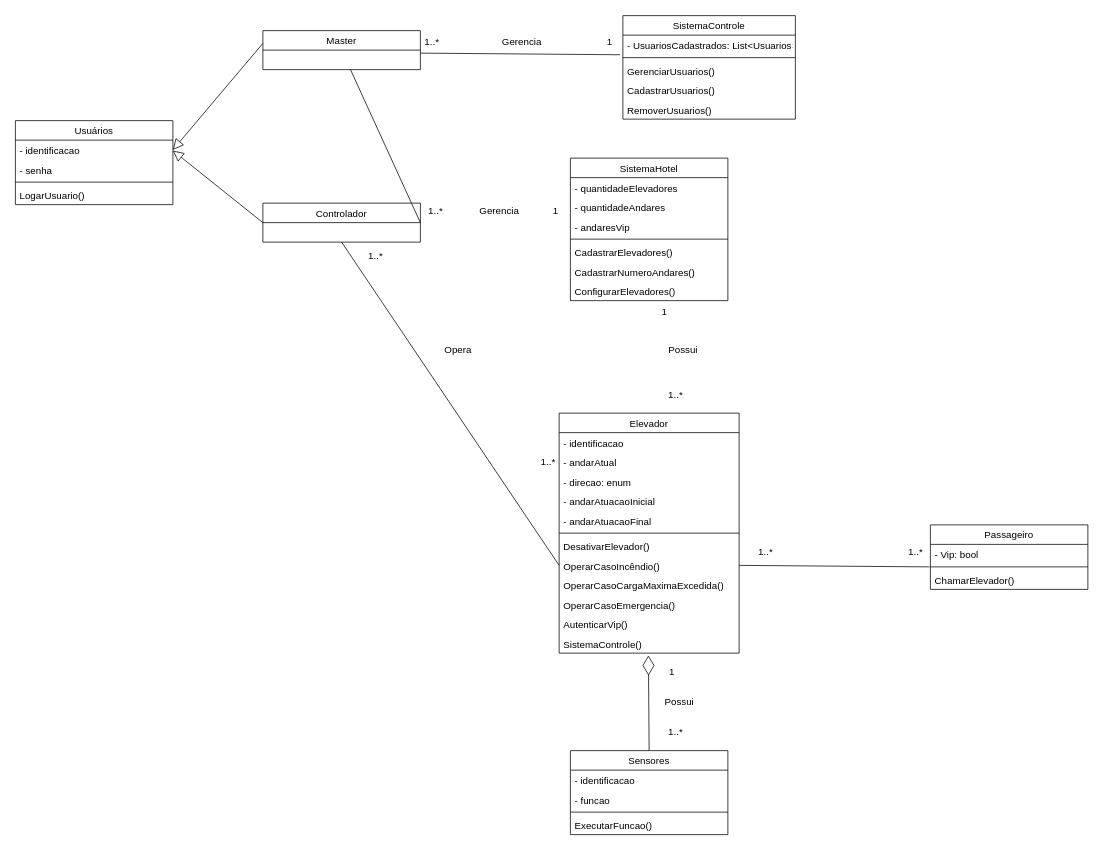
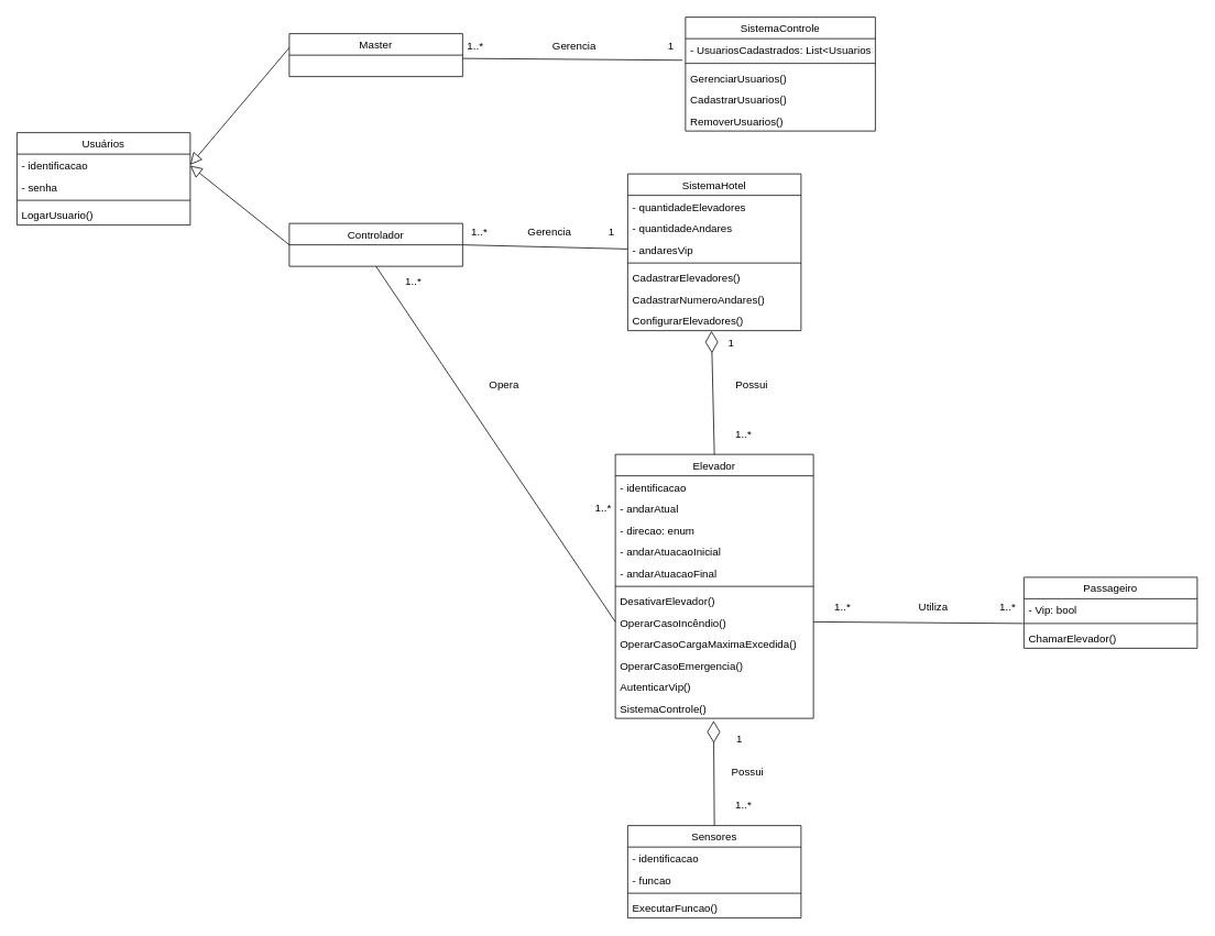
  <mxCell id="0" />
  <mxCell id="1" parent="0" />
  <mxCell id="2" value="Usuários" style="swimlane;fontStyle=0;childLayout=stackLayout;horizontal=1;startSize=26;fillColor=none;horizontalStack=0;resizeParent=1;resizeParentMax=0;resizeLast=0;collapsible=1;marginBottom=0;fontSize=13;" parent="1" vertex="1"><mxGeometry x="20" y="160" width="210" height="112" as="geometry" /></mxCell>
  <mxCell id="3" value="- identificacao" style="text;strokeColor=none;fillColor=none;align=left;verticalAlign=top;spacingLeft=4;spacingRight=4;overflow=hidden;rotatable=0;points=[[0,0.5],[1,0.5]];portConstraint=eastwest;fontSize=13;" parent="2" vertex="1"><mxGeometry y="26" width="210" height="26" as="geometry" /></mxCell>
  <mxCell id="4" value="- senha" style="text;strokeColor=none;fillColor=none;align=left;verticalAlign=top;spacingLeft=4;spacingRight=4;overflow=hidden;rotatable=0;points=[[0,0.5],[1,0.5]];portConstraint=eastwest;fontSize=13;" parent="2" vertex="1"><mxGeometry y="52" width="210" height="26" as="geometry" /></mxCell>
  <mxCell id="5" value="" style="line;strokeWidth=1;fillColor=none;align=left;verticalAlign=middle;spacingTop=-1;spacingLeft=3;spacingRight=3;rotatable=0;labelPosition=right;points=[];portConstraint=eastwest;strokeColor=inherit;fontSize=13;" parent="2" vertex="1"><mxGeometry y="78" width="210" height="8" as="geometry" /></mxCell>
  <mxCell id="6" value="LogarUsuario()" style="text;strokeColor=none;fillColor=none;align=left;verticalAlign=top;spacingLeft=4;spacingRight=4;overflow=hidden;rotatable=0;points=[[0,0.5],[1,0.5]];portConstraint=eastwest;fontSize=13;" parent="2" vertex="1"><mxGeometry y="86" width="210" height="26" as="geometry" /></mxCell>
  <mxCell id="7" value="Elevador" style="swimlane;fontStyle=0;childLayout=stackLayout;horizontal=1;startSize=26;fillColor=none;horizontalStack=0;resizeParent=1;resizeParentMax=0;resizeLast=0;collapsible=1;marginBottom=0;fontSize=13;" parent="1" vertex="1"><mxGeometry x="745" y="550" width="240" height="320" as="geometry" /></mxCell>
  <mxCell id="8" value="- identificacao" style="text;strokeColor=none;fillColor=none;align=left;verticalAlign=top;spacingLeft=4;spacingRight=4;overflow=hidden;rotatable=0;points=[[0,0.5],[1,0.5]];portConstraint=eastwest;fontSize=13;" parent="7" vertex="1"><mxGeometry y="26" width="240" height="26" as="geometry" /></mxCell>
  <mxCell id="9" value="- andarAtual" style="text;strokeColor=none;fillColor=none;align=left;verticalAlign=top;spacingLeft=4;spacingRight=4;overflow=hidden;rotatable=0;points=[[0,0.5],[1,0.5]];portConstraint=eastwest;fontSize=13;" parent="7" vertex="1"><mxGeometry y="52" width="240" height="26" as="geometry" /></mxCell>
  <mxCell id="10" value="- direcao: enum" style="text;strokeColor=none;fillColor=none;align=left;verticalAlign=top;spacingLeft=4;spacingRight=4;overflow=hidden;rotatable=0;points=[[0,0.5],[1,0.5]];portConstraint=eastwest;fontSize=13;" parent="7" vertex="1"><mxGeometry y="78" width="240" height="26" as="geometry" /></mxCell>
  <mxCell id="11" value="- andarAtuacaoInicial" style="text;strokeColor=none;fillColor=none;align=left;verticalAlign=top;spacingLeft=4;spacingRight=4;overflow=hidden;rotatable=0;points=[[0,0.5],[1,0.5]];portConstraint=eastwest;fontSize=13;" parent="7" vertex="1"><mxGeometry y="104" width="240" height="26" as="geometry" /></mxCell>
  <mxCell id="12" value="- andarAtuacaoFinal" style="text;strokeColor=none;fillColor=none;align=left;verticalAlign=top;spacingLeft=4;spacingRight=4;overflow=hidden;rotatable=0;points=[[0,0.5],[1,0.5]];portConstraint=eastwest;fontSize=13;" parent="7" vertex="1"><mxGeometry y="130" width="240" height="26" as="geometry" /></mxCell>
  <mxCell id="13" value="" style="line;strokeWidth=1;fillColor=none;align=left;verticalAlign=middle;spacingTop=-1;spacingLeft=3;spacingRight=3;rotatable=0;labelPosition=right;points=[];portConstraint=eastwest;strokeColor=inherit;fontSize=13;" parent="7" vertex="1"><mxGeometry y="156" width="240" height="8" as="geometry" /></mxCell>
  <mxCell id="14" value="DesativarElevador()&#10;" style="text;strokeColor=none;fillColor=none;align=left;verticalAlign=top;spacingLeft=4;spacingRight=4;overflow=hidden;rotatable=0;points=[[0,0.5],[1,0.5]];portConstraint=eastwest;fontSize=13;" parent="7" vertex="1"><mxGeometry y="164" width="240" height="26" as="geometry" /></mxCell>
  <mxCell id="15" value="OperarCasoIncêndio()&#10;" style="text;strokeColor=none;fillColor=none;align=left;verticalAlign=top;spacingLeft=4;spacingRight=4;overflow=hidden;rotatable=0;points=[[0,0.5],[1,0.5]];portConstraint=eastwest;fontSize=13;" parent="7" vertex="1"><mxGeometry y="190" width="240" height="26" as="geometry" /></mxCell>
  <mxCell id="16" value="OperarCasoCargaMaximaExcedida()&#10;" style="text;strokeColor=none;fillColor=none;align=left;verticalAlign=top;spacingLeft=4;spacingRight=4;overflow=hidden;rotatable=0;points=[[0,0.5],[1,0.5]];portConstraint=eastwest;fontSize=13;" parent="7" vertex="1"><mxGeometry y="216" width="240" height="26" as="geometry" /></mxCell>
  <mxCell id="17" value="OperarCasoEmergencia()&#10;" style="text;strokeColor=none;fillColor=none;align=left;verticalAlign=top;spacingLeft=4;spacingRight=4;overflow=hidden;rotatable=0;points=[[0,0.5],[1,0.5]];portConstraint=eastwest;fontSize=13;" parent="7" vertex="1"><mxGeometry y="242" width="240" height="26" as="geometry" /></mxCell>
  <mxCell id="18" value="AutenticarVip()&#10;" style="text;strokeColor=none;fillColor=none;align=left;verticalAlign=top;spacingLeft=4;spacingRight=4;overflow=hidden;rotatable=0;points=[[0,0.5],[1,0.5]];portConstraint=eastwest;fontSize=13;" parent="7" vertex="1"><mxGeometry y="268" width="240" height="26" as="geometry" /></mxCell>
  <mxCell id="19" value="SistemaControle()&#10;" style="text;strokeColor=none;fillColor=none;align=left;verticalAlign=top;spacingLeft=4;spacingRight=4;overflow=hidden;rotatable=0;points=[[0,0.5],[1,0.5]];portConstraint=eastwest;fontSize=13;" parent="7" vertex="1"><mxGeometry y="294" width="240" height="26" as="geometry" /></mxCell>
  <mxCell id="20" value="SistemaHotel" style="swimlane;fontStyle=0;childLayout=stackLayout;horizontal=1;startSize=26;fillColor=none;horizontalStack=0;resizeParent=1;resizeParentMax=0;resizeLast=0;collapsible=1;marginBottom=0;fontSize=13;" parent="1" vertex="1"><mxGeometry x="760" y="210" width="210" height="190" as="geometry" /></mxCell>
  <mxCell id="21" value="- quantidadeElevadores" style="text;strokeColor=none;fillColor=none;align=left;verticalAlign=top;spacingLeft=4;spacingRight=4;overflow=hidden;rotatable=0;points=[[0,0.5],[1,0.5]];portConstraint=eastwest;fontSize=13;" parent="20" vertex="1"><mxGeometry y="26" width="210" height="26" as="geometry" /></mxCell>
  <mxCell id="22" value="- quantidadeAndares" style="text;strokeColor=none;fillColor=none;align=left;verticalAlign=top;spacingLeft=4;spacingRight=4;overflow=hidden;rotatable=0;points=[[0,0.5],[1,0.5]];portConstraint=eastwest;fontSize=13;" parent="20" vertex="1"><mxGeometry y="52" width="210" height="26" as="geometry" /></mxCell>
  <mxCell id="23" value="- andaresVip" style="text;strokeColor=none;fillColor=none;align=left;verticalAlign=top;spacingLeft=4;spacingRight=4;overflow=hidden;rotatable=0;points=[[0,0.5],[1,0.5]];portConstraint=eastwest;fontSize=13;" parent="20" vertex="1"><mxGeometry y="78" width="210" height="26" as="geometry" /></mxCell>
  <mxCell id="24" value="" style="line;strokeWidth=1;fillColor=none;align=left;verticalAlign=middle;spacingTop=-1;spacingLeft=3;spacingRight=3;rotatable=0;labelPosition=right;points=[];portConstraint=eastwest;strokeColor=inherit;fontSize=13;" parent="20" vertex="1"><mxGeometry y="104" width="210" height="8" as="geometry" /></mxCell>
  <mxCell id="25" value="CadastrarElevadores()" style="text;strokeColor=none;fillColor=none;align=left;verticalAlign=top;spacingLeft=4;spacingRight=4;overflow=hidden;rotatable=0;points=[[0,0.5],[1,0.5]];portConstraint=eastwest;fontSize=13;" parent="20" vertex="1"><mxGeometry y="112" width="210" height="26" as="geometry" /></mxCell>
  <mxCell id="26" value="CadastrarNumeroAndares()" style="text;strokeColor=none;fillColor=none;align=left;verticalAlign=top;spacingLeft=4;spacingRight=4;overflow=hidden;rotatable=0;points=[[0,0.5],[1,0.5]];portConstraint=eastwest;fontSize=13;" parent="20" vertex="1"><mxGeometry y="138" width="210" height="26" as="geometry" /></mxCell>
  <mxCell id="27" value="ConfigurarElevadores()" style="text;strokeColor=none;fillColor=none;align=left;verticalAlign=top;spacingLeft=4;spacingRight=4;overflow=hidden;rotatable=0;points=[[0,0.5],[1,0.5]];portConstraint=eastwest;fontSize=13;" parent="20" vertex="1"><mxGeometry y="164" width="210" height="26" as="geometry" /></mxCell>
  <mxCell id="28" value="Controlador" style="swimlane;fontStyle=0;childLayout=stackLayout;horizontal=1;startSize=26;fillColor=none;horizontalStack=0;resizeParent=1;resizeParentMax=0;resizeLast=0;collapsible=1;marginBottom=0;fontSize=13;" parent="1" vertex="1"><mxGeometry x="350" y="270" width="210" height="52" as="geometry" /></mxCell>
  <mxCell id="29" value="Passageiro" style="swimlane;fontStyle=0;childLayout=stackLayout;horizontal=1;startSize=26;fillColor=none;horizontalStack=0;resizeParent=1;resizeParentMax=0;resizeLast=0;collapsible=1;marginBottom=0;fontSize=13;" parent="1" vertex="1"><mxGeometry x="1240" y="699" width="210" height="86" as="geometry" /></mxCell>
  <mxCell id="30" value="- Vip: bool" style="text;strokeColor=none;fillColor=none;align=left;verticalAlign=top;spacingLeft=4;spacingRight=4;overflow=hidden;rotatable=0;points=[[0,0.5],[1,0.5]];portConstraint=eastwest;fontSize=13;" parent="29" vertex="1"><mxGeometry y="26" width="210" height="26" as="geometry" /></mxCell>
  <mxCell id="31" value="" style="line;strokeWidth=1;fillColor=none;align=left;verticalAlign=middle;spacingTop=-1;spacingLeft=3;spacingRight=3;rotatable=0;labelPosition=right;points=[];portConstraint=eastwest;strokeColor=inherit;fontSize=13;" parent="29" vertex="1"><mxGeometry y="52" width="210" height="8" as="geometry" /></mxCell>
  <mxCell id="32" value="ChamarElevador()" style="text;strokeColor=none;fillColor=none;align=left;verticalAlign=top;spacingLeft=4;spacingRight=4;overflow=hidden;rotatable=0;points=[[0,0.5],[1,0.5]];portConstraint=eastwest;fontSize=13;" parent="29" vertex="1"><mxGeometry y="60" width="210" height="26" as="geometry" /></mxCell>
  <mxCell id="33" value="" style="endArrow=block;endFill=0;endSize=12;html=1;rounded=0;exitX=0;exitY=0.5;exitDx=0;exitDy=0;entryX=1;entryY=0.5;entryDx=0;entryDy=0;fontSize=13;" parent="1" target="3" edge="1"><mxGeometry width="160" relative="1" as="geometry"><mxPoint x="350" y="57" as="sourcePoint" /><mxPoint x="750" y="300" as="targetPoint" /></mxGeometry></mxCell>
  <mxCell id="34" value="" style="endArrow=block;endFill=0;endSize=12;html=1;rounded=0;exitX=0;exitY=0.5;exitDx=0;exitDy=0;fontSize=13;" parent="1" source="28" edge="1"><mxGeometry width="160" relative="1" as="geometry"><mxPoint x="360" y="80" as="sourcePoint" /><mxPoint x="230" y="200" as="targetPoint" /></mxGeometry></mxCell>
- <mxCell id="35" value="" style="endArrow=none;html=1;rounded=0;exitX=1;exitY=0.5;exitDx=0;exitDy=0;fontSize=13;" parent="1" source="28" target="60" edge="1"><mxGeometry width="50" height="50" relative="1" as="geometry"><mxPoint x="650" y="430" as="sourcePoint" /><mxPoint x="700" y="380" as="targetPoint" /></mxGeometry></mxCell>
+ <mxCell id="35" value="" style="endArrow=none;html=1;rounded=0;exitX=1;exitY=0.5;exitDx=0;exitDy=0;entryX=0;entryY=0.5;entryDx=0;entryDy=0;fontSize=13;" parent="1" source="28" target="23" edge="1"><mxGeometry width="50" height="50" relative="1" as="geometry"><mxPoint x="650" y="430" as="sourcePoint" /><mxPoint x="700" y="380" as="targetPoint" /></mxGeometry></mxCell>
  <mxCell id="36" value="" style="endArrow=none;html=1;rounded=0;entryX=0;entryY=0.5;entryDx=0;entryDy=0;exitX=0.5;exitY=1;exitDx=0;exitDy=0;fontSize=13;" parent="1" source="28" target="15" edge="1"><mxGeometry width="50" height="50" relative="1" as="geometry"><mxPoint x="640" y="380.002" as="sourcePoint" /><mxPoint x="643.99" y="550" as="targetPoint" /></mxGeometry></mxCell>
  <mxCell id="37" value="" style="endArrow=none;html=1;rounded=0;entryX=1;entryY=0.5;entryDx=0;entryDy=0;exitX=-0.005;exitY=1.154;exitDx=0;exitDy=0;exitPerimeter=0;fontSize=13;" parent="1" source="30" target="15" edge="1"><mxGeometry width="50" height="50" relative="1" as="geometry"><mxPoint x="871.01" y="390.002" as="sourcePoint" /><mxPoint x="875" y="560" as="targetPoint" /></mxGeometry></mxCell>
  <mxCell id="38" value="SistemaControle" style="swimlane;fontStyle=0;childLayout=stackLayout;horizontal=1;startSize=26;fillColor=none;horizontalStack=0;resizeParent=1;resizeParentMax=0;resizeLast=0;collapsible=1;marginBottom=0;fontSize=13;" parent="1" vertex="1"><mxGeometry x="830" y="20" width="230" height="138" as="geometry" /></mxCell>
  <mxCell id="39" value="- UsuariosCadastrados: List&lt;Usuarios&gt;" style="text;strokeColor=none;fillColor=none;align=left;verticalAlign=top;spacingLeft=4;spacingRight=4;overflow=hidden;rotatable=0;points=[[0,0.5],[1,0.5]];portConstraint=eastwest;fontSize=13;" parent="38" vertex="1"><mxGeometry y="26" width="230" height="26" as="geometry" /></mxCell>
  <mxCell id="40" value="" style="line;strokeWidth=1;fillColor=none;align=left;verticalAlign=middle;spacingTop=-1;spacingLeft=3;spacingRight=3;rotatable=0;labelPosition=right;points=[];portConstraint=eastwest;strokeColor=inherit;fontSize=13;" parent="38" vertex="1"><mxGeometry y="52" width="230" height="8" as="geometry" /></mxCell>
  <mxCell id="41" value="GerenciarUsuarios()" style="text;strokeColor=none;fillColor=none;align=left;verticalAlign=top;spacingLeft=4;spacingRight=4;overflow=hidden;rotatable=0;points=[[0,0.5],[1,0.5]];portConstraint=eastwest;fontSize=13;" parent="38" vertex="1"><mxGeometry y="60" width="230" height="26" as="geometry" /></mxCell>
  <mxCell id="42" value="CadastrarUsuarios()" style="text;strokeColor=none;fillColor=none;align=left;verticalAlign=top;spacingLeft=4;spacingRight=4;overflow=hidden;rotatable=0;points=[[0,0.5],[1,0.5]];portConstraint=eastwest;fontSize=13;" parent="38" vertex="1"><mxGeometry y="86" width="230" height="26" as="geometry" /></mxCell>
  <mxCell id="43" value="RemoverUsuarios()" style="text;strokeColor=none;fillColor=none;align=left;verticalAlign=top;spacingLeft=4;spacingRight=4;overflow=hidden;rotatable=0;points=[[0,0.5],[1,0.5]];portConstraint=eastwest;fontSize=13;" parent="38" vertex="1"><mxGeometry y="112" width="230" height="26" as="geometry" /></mxCell>
  <mxCell id="44" value="" style="endArrow=none;html=1;rounded=0;entryX=-0.017;entryY=1.007;entryDx=0;entryDy=0;entryPerimeter=0;fontSize=13;" parent="1" target="39" edge="1"><mxGeometry width="50" height="50" relative="1" as="geometry"><mxPoint x="560" y="70" as="sourcePoint" /><mxPoint x="760" y="70.42" as="targetPoint" /></mxGeometry></mxCell>
  <mxCell id="45" value="Gerencia" style="text;html=1;align=center;verticalAlign=middle;resizable=0;points=[];autosize=1;strokeColor=none;fillColor=none;fontSize=13;" parent="1" vertex="1"><mxGeometry x="655" y="40" width="80" height="30" as="geometry" /></mxCell>
  <mxCell id="46" value="1..*" style="text;html=1;align=center;verticalAlign=middle;resizable=0;points=[];autosize=1;strokeColor=none;fillColor=none;fontSize=13;" parent="1" vertex="1"><mxGeometry x="555" y="40" width="40" height="30" as="geometry" /></mxCell>
  <mxCell id="47" value="1" style="text;html=1;align=center;verticalAlign=middle;resizable=0;points=[];autosize=1;strokeColor=none;fillColor=none;fontSize=13;" parent="1" vertex="1"><mxGeometry x="797" y="40" width="30" height="30" as="geometry" /></mxCell>
  <mxCell id="48" value="Gerencia" style="text;html=1;align=center;verticalAlign=middle;resizable=0;points=[];autosize=1;strokeColor=none;fillColor=none;fontSize=13;" parent="1" vertex="1"><mxGeometry x="625" y="265" width="80" height="30" as="geometry" /></mxCell>
  <mxCell id="49" value="1..*" style="text;html=1;align=center;verticalAlign=middle;resizable=0;points=[];autosize=1;strokeColor=none;fillColor=none;fontSize=13;" parent="1" vertex="1"><mxGeometry x="560" y="265" width="40" height="30" as="geometry" /></mxCell>
  <mxCell id="50" value="1" style="text;html=1;align=center;verticalAlign=middle;resizable=0;points=[];autosize=1;strokeColor=none;fillColor=none;fontSize=13;" parent="1" vertex="1"><mxGeometry x="725" y="265" width="30" height="30" as="geometry" /></mxCell>
  <mxCell id="51" value="Opera" style="text;html=1;align=center;verticalAlign=middle;resizable=0;points=[];autosize=1;strokeColor=none;fillColor=none;fontSize=13;" parent="1" vertex="1"><mxGeometry x="580" y="450" width="60" height="30" as="geometry" /></mxCell>
  <mxCell id="52" value="1..*" style="text;html=1;align=center;verticalAlign=middle;resizable=0;points=[];autosize=1;strokeColor=none;fillColor=none;fontSize=13;" parent="1" vertex="1"><mxGeometry x="480" y="325" width="40" height="30" as="geometry" /></mxCell>
  <mxCell id="53" value="1..*" style="text;html=1;align=center;verticalAlign=middle;resizable=0;points=[];autosize=1;strokeColor=none;fillColor=none;fontSize=13;" parent="1" vertex="1"><mxGeometry x="710" y="600" width="40" height="30" as="geometry" /></mxCell>
  <mxCell id="54" value="Possui" style="text;html=1;align=center;verticalAlign=middle;resizable=0;points=[];autosize=1;strokeColor=none;fillColor=none;fontSize=13;" parent="1" vertex="1"><mxGeometry x="880" y="450" width="60" height="30" as="geometry" /></mxCell>
  <mxCell id="55" value="1" style="text;html=1;align=center;verticalAlign=middle;resizable=0;points=[];autosize=1;strokeColor=none;fillColor=none;fontSize=13;" parent="1" vertex="1"><mxGeometry x="870" y="400" width="30" height="30" as="geometry" /></mxCell>
  <mxCell id="56" value="1..*" style="text;html=1;align=center;verticalAlign=middle;resizable=0;points=[];autosize=1;strokeColor=none;fillColor=none;fontSize=13;" parent="1" vertex="1"><mxGeometry x="880" y="510" width="40" height="30" as="geometry" /></mxCell>
+ <mxCell id="57" value="Utiliza" style="text;html=1;align=center;verticalAlign=middle;resizable=0;points=[];autosize=1;strokeColor=none;fillColor=none;fontSize=13;" parent="1" vertex="1"><mxGeometry x="1100" y="720" width="60" height="30" as="geometry" /></mxCell>
  <mxCell id="58" value="1..*" style="text;html=1;align=center;verticalAlign=middle;resizable=0;points=[];autosize=1;strokeColor=none;fillColor=none;fontSize=13;" parent="1" vertex="1"><mxGeometry x="1200" y="720" width="40" height="30" as="geometry" /></mxCell>
  <mxCell id="59" value="1..*" style="text;html=1;align=center;verticalAlign=middle;resizable=0;points=[];autosize=1;strokeColor=none;fillColor=none;fontSize=13;" parent="1" vertex="1"><mxGeometry x="1000" y="720" width="40" height="30" as="geometry" /></mxCell>
  <mxCell id="60" value="Master" style="swimlane;fontStyle=0;childLayout=stackLayout;horizontal=1;startSize=26;fillColor=none;horizontalStack=0;resizeParent=1;resizeParentMax=0;resizeLast=0;collapsible=1;marginBottom=0;fontSize=13;" parent="1" vertex="1"><mxGeometry x="350" y="40" width="210" height="52" as="geometry" /></mxCell>
+ <mxCell id="61" value="" style="endArrow=diamondThin;endFill=0;endSize=24;html=1;rounded=0;exitX=0.5;exitY=0;exitDx=0;exitDy=0;entryX=0.483;entryY=1.016;entryDx=0;entryDy=0;entryPerimeter=0;" parent="1" source="7" target="27" edge="1"><mxGeometry width="160" relative="1" as="geometry"><mxPoint x="670" y="470" as="sourcePoint" /><mxPoint x="830" y="470" as="targetPoint" /></mxGeometry></mxCell>
  <mxCell id="62" value="Sensores" style="swimlane;fontStyle=0;childLayout=stackLayout;horizontal=1;startSize=26;fillColor=none;horizontalStack=0;resizeParent=1;resizeParentMax=0;resizeLast=0;collapsible=1;marginBottom=0;fontSize=13;" vertex="1" parent="1"><mxGeometry x="760" y="1000" width="210" height="112" as="geometry" /></mxCell>
  <mxCell id="63" value="- identificacao" style="text;strokeColor=none;fillColor=none;align=left;verticalAlign=top;spacingLeft=4;spacingRight=4;overflow=hidden;rotatable=0;points=[[0,0.5],[1,0.5]];portConstraint=eastwest;fontSize=13;" vertex="1" parent="62"><mxGeometry y="26" width="210" height="26" as="geometry" /></mxCell>
  <mxCell id="64" value="- funcao" style="text;strokeColor=none;fillColor=none;align=left;verticalAlign=top;spacingLeft=4;spacingRight=4;overflow=hidden;rotatable=0;points=[[0,0.5],[1,0.5]];portConstraint=eastwest;fontSize=13;" vertex="1" parent="62"><mxGeometry y="52" width="210" height="26" as="geometry" /></mxCell>
  <mxCell id="65" value="" style="line;strokeWidth=1;fillColor=none;align=left;verticalAlign=middle;spacingTop=-1;spacingLeft=3;spacingRight=3;rotatable=0;labelPosition=right;points=[];portConstraint=eastwest;strokeColor=inherit;fontSize=13;" vertex="1" parent="62"><mxGeometry y="78" width="210" height="8" as="geometry" /></mxCell>
  <mxCell id="66" value="ExecutarFuncao()" style="text;strokeColor=none;fillColor=none;align=left;verticalAlign=top;spacingLeft=4;spacingRight=4;overflow=hidden;rotatable=0;points=[[0,0.5],[1,0.5]];portConstraint=eastwest;fontSize=13;" vertex="1" parent="62"><mxGeometry y="86" width="210" height="26" as="geometry" /></mxCell>
  <mxCell id="67" value="" style="endArrow=diamondThin;endFill=0;endSize=24;html=1;rounded=0;exitX=0.5;exitY=0;exitDx=0;exitDy=0;entryX=0.496;entryY=1.115;entryDx=0;entryDy=0;entryPerimeter=0;" edge="1" parent="1" source="62" target="19"><mxGeometry width="160" relative="1" as="geometry"><mxPoint x="625" y="1009.58" as="sourcePoint" /><mxPoint x="621.43" y="859.996" as="targetPoint" /></mxGeometry></mxCell>
  <mxCell id="68" value="Possui" style="text;html=1;align=center;verticalAlign=middle;resizable=0;points=[];autosize=1;strokeColor=none;fillColor=none;fontSize=13;" vertex="1" parent="1"><mxGeometry x="875" y="920" width="60" height="30" as="geometry" /></mxCell>
  <mxCell id="69" value="1" style="text;html=1;align=center;verticalAlign=middle;resizable=0;points=[];autosize=1;strokeColor=none;fillColor=none;fontSize=13;" vertex="1" parent="1"><mxGeometry x="880" y="880" width="30" height="30" as="geometry" /></mxCell>
  <mxCell id="70" value="1..*" style="text;html=1;align=center;verticalAlign=middle;resizable=0;points=[];autosize=1;strokeColor=none;fillColor=none;fontSize=13;" vertex="1" parent="1"><mxGeometry x="880" y="960" width="40" height="30" as="geometry" /></mxCell>
